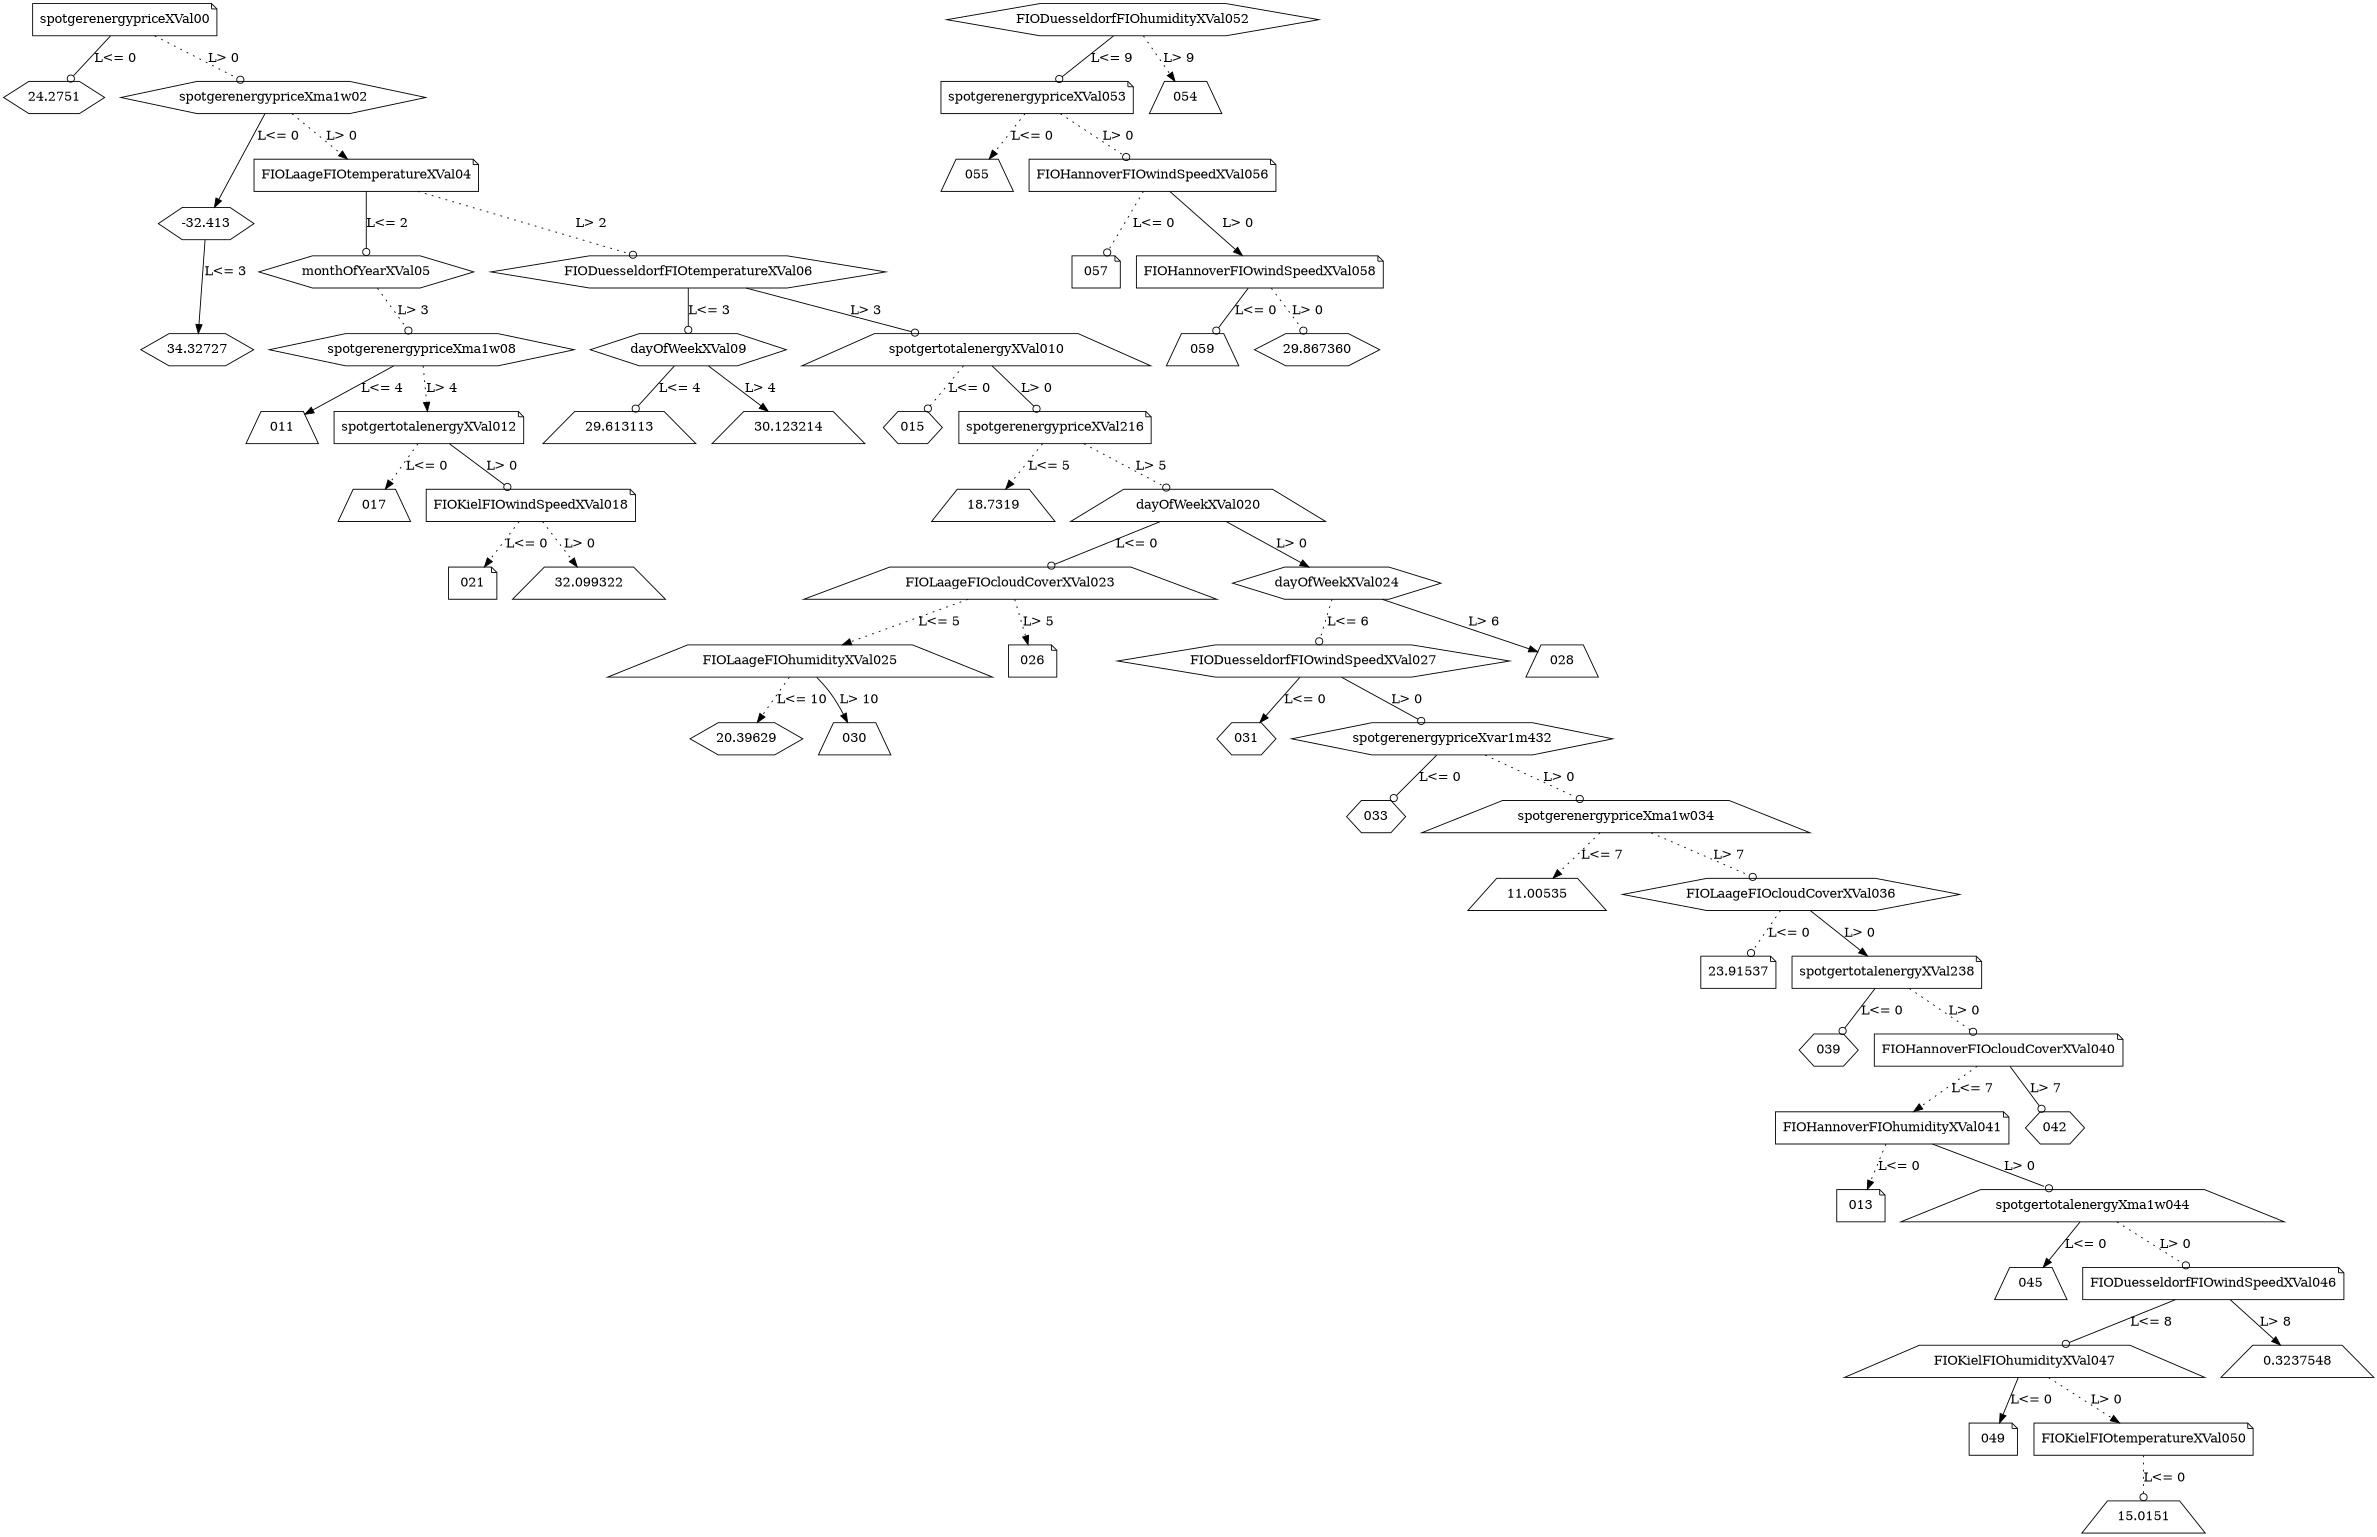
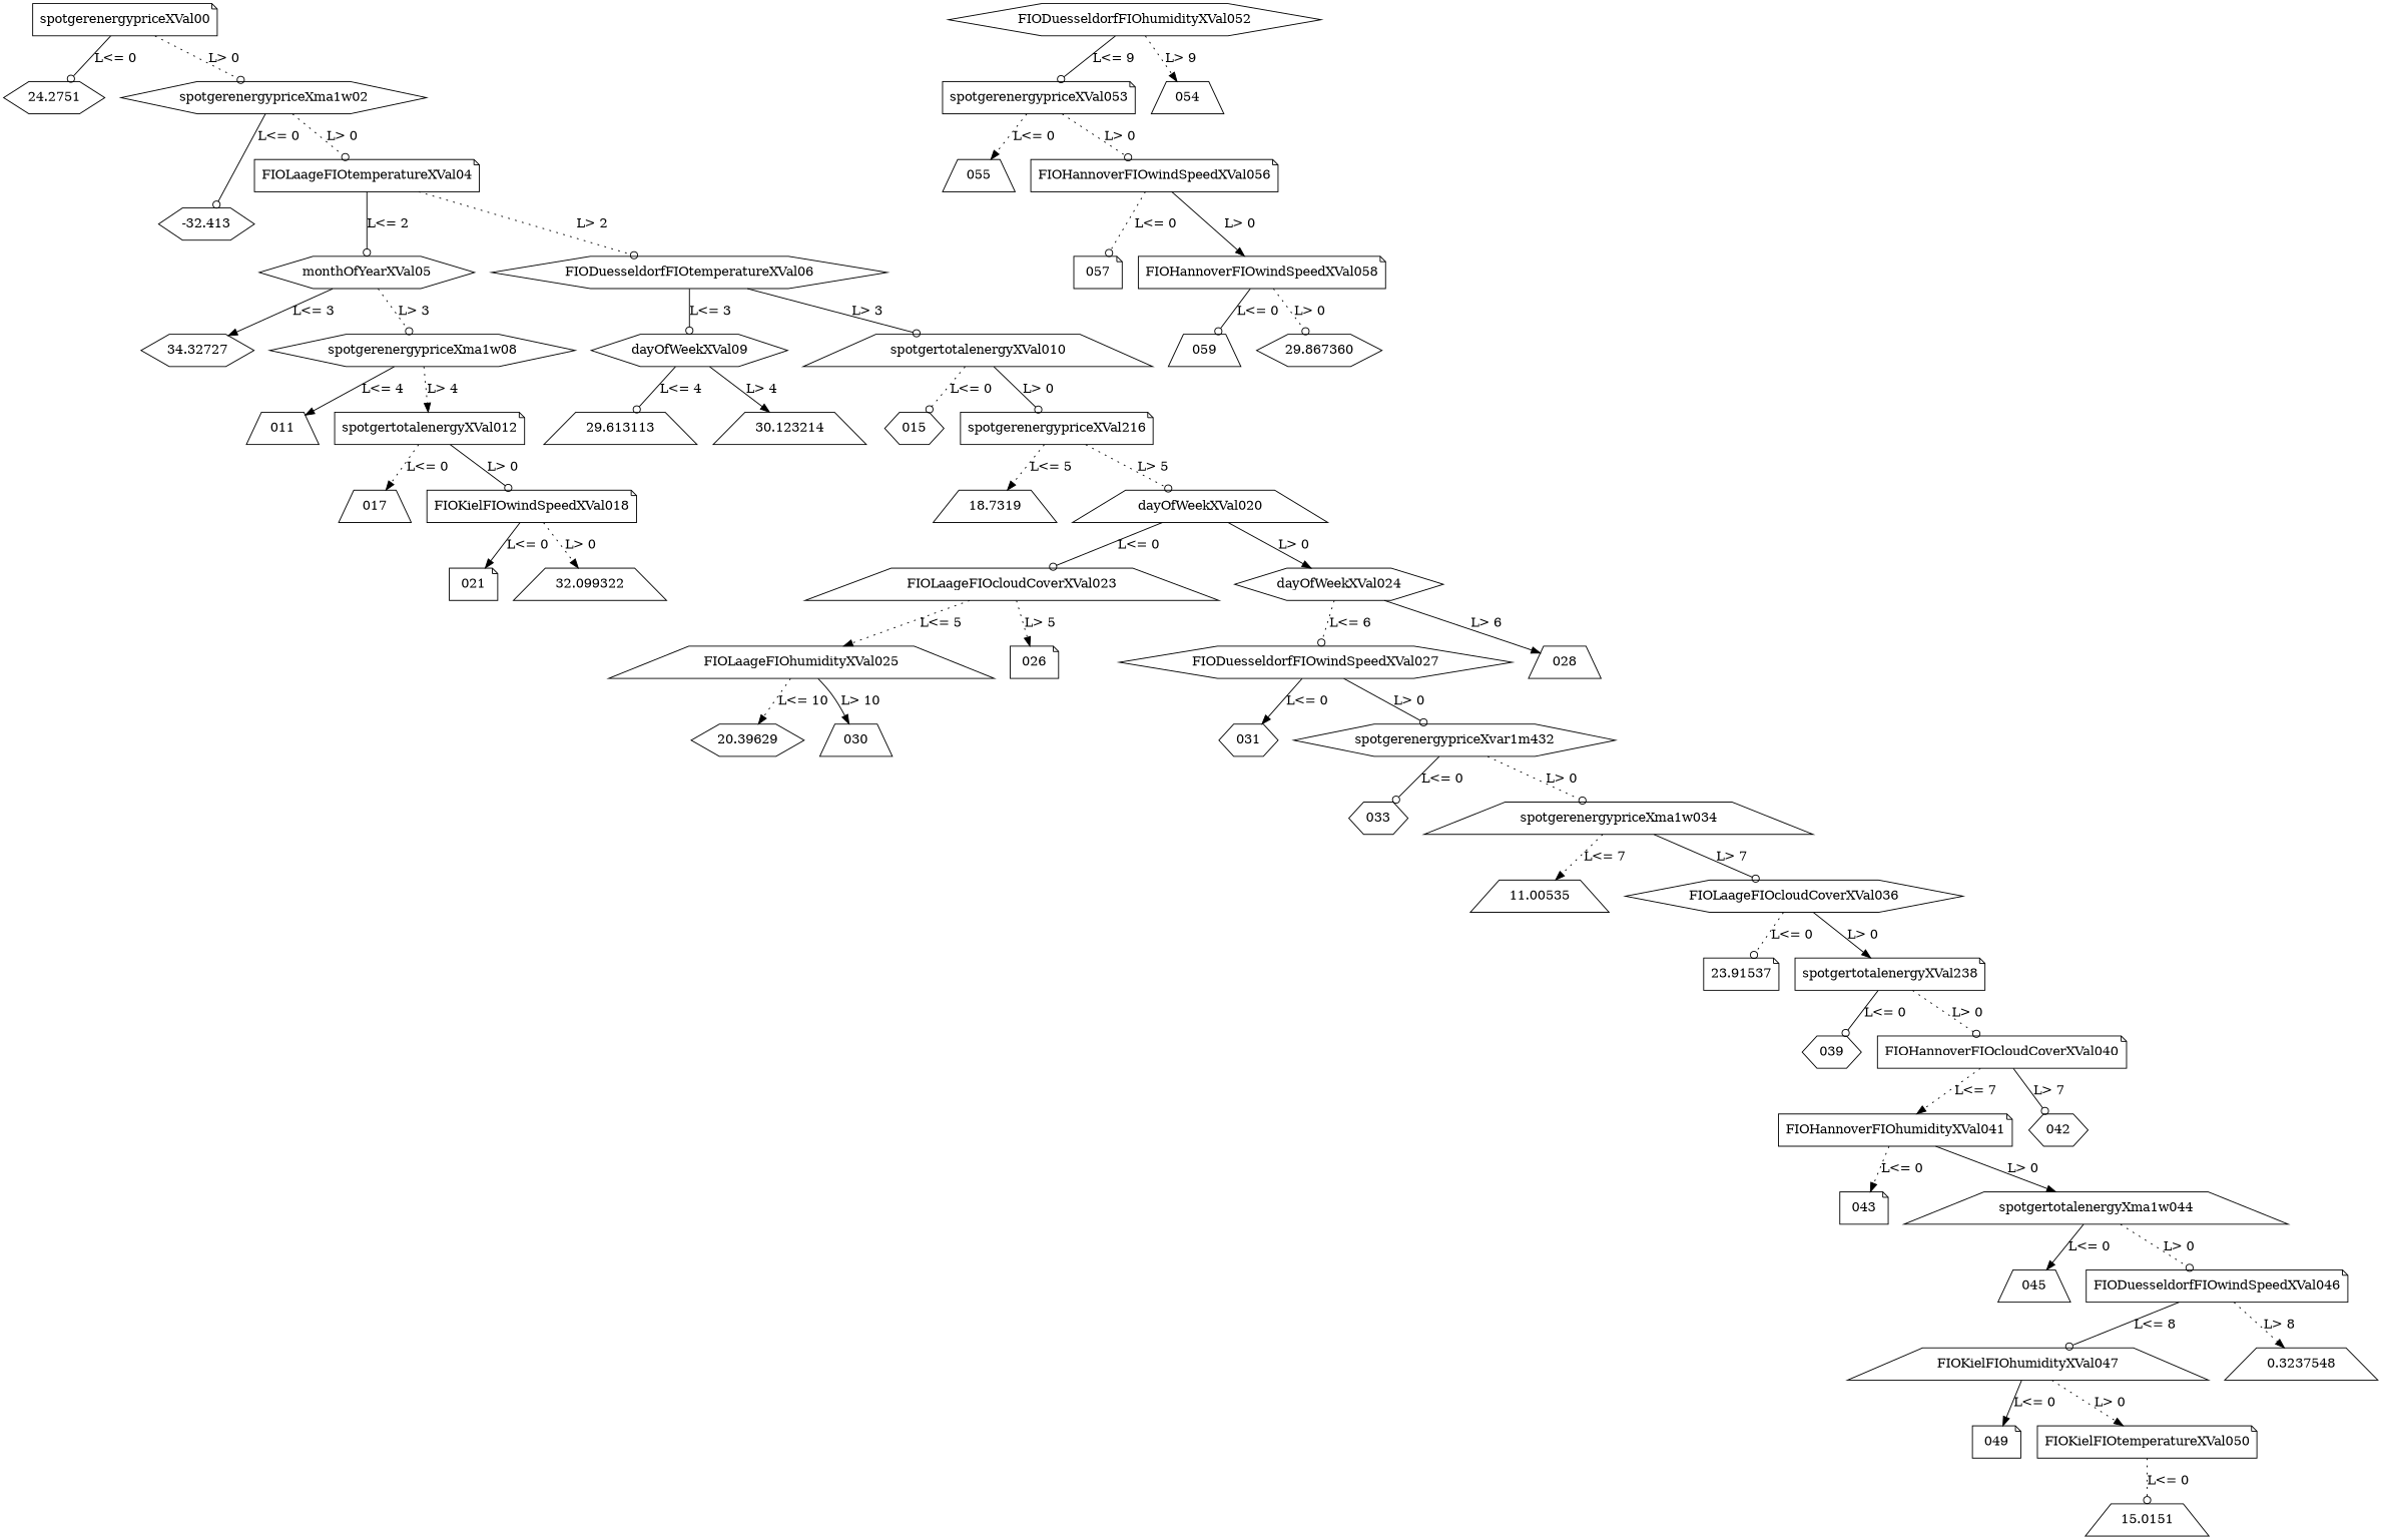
  digraph {
    node [shape=trapezium]
    edge [arrowhead=odot style=dotted]
    spotgerenergypriceXVal00 [shape=note]
    24.2751 [shape=hexagon]
    spotgerenergypriceXma1w02 [shape=hexagon]
    -32.413 [shape=hexagon]
    FIOLaageFIOtemperatureXVal04 [shape=note]
    monthOfYearXVal05 [shape=hexagon]
    FIODuesseldorfFIOtemperatureXVal06 [shape=hexagon]
    34.32727 [shape=hexagon]
    spotgerenergypriceXma1w08 [shape=hexagon]
    dayOfWeekXVal09 [shape=hexagon]
    spotgertotalenergyXVal010
    011
    spotgertotalenergyXVal012 [shape=note]
    29.613113
    30.123214
    015 [shape=hexagon]
    spotgerenergypriceXVal216 [shape=note]
    017
    FIOKielFIOwindSpeedXVal018 [shape=note]
    18.7319
    dayOfWeekXVal020
    021 [shape=note]
    32.099322
    FIOLaageFIOcloudCoverXVal023
    dayOfWeekXVal024 [shape=hexagon]
    FIOLaageFIOhumidityXVal025
    026 [shape=note]
    FIODuesseldorfFIOwindSpeedXVal027 [shape=hexagon]
    028
    20.39629 [shape=hexagon]
    030
    031 [shape=hexagon]
    spotgerenergypriceXvar1m432 [shape=hexagon]
    033 [shape=hexagon]
    spotgerenergypriceXma1w034
    11.00535
    FIOLaageFIOcloudCoverXVal036 [shape=hexagon]
    23.91537 [shape=note]
    spotgertotalenergyXVal238 [shape=note]
    039 [shape=hexagon]
    FIOHannoverFIOcloudCoverXVal040 [shape=note]
    FIOHannoverFIOhumidityXVal041 [shape=note]
    042 [shape=hexagon]
-   043 [shape=note label=013]
+   043 [shape=note]
    spotgertotalenergyXma1w044
    045
    FIODuesseldorfFIOwindSpeedXVal046 [shape=note]
    FIOKielFIOhumidityXVal047
    0.3237548
    049 [shape=note]
    FIOKielFIOtemperatureXVal050 [shape=note]
    15.0151
    FIODuesseldorfFIOhumidityXVal052 [shape=hexagon]
    spotgerenergypriceXVal053 [shape=note]
    054
    055
    FIOHannoverFIOwindSpeedXVal056 [shape=note]
    057 [shape=note]
    FIOHannoverFIOwindSpeedXVal058 [shape=note]
    059
    29.867360 [shape=hexagon]
    spotgerenergypriceXVal00 -> 24.2751 [label="L<= 0" style=solid]
    spotgerenergypriceXVal00 -> spotgerenergypriceXma1w02 [label="L> 0"]
-   spotgerenergypriceXma1w02 -> -32.413 [arrowhead=normal label="L<= 0" style=solid]
-   spotgerenergypriceXma1w02 -> FIOLaageFIOtemperatureXVal04 [arrowhead=normal label="L> 0"]
+   spotgerenergypriceXma1w02 -> -32.413 [label="L<= 0" style=solid]
+   spotgerenergypriceXma1w02 -> FIOLaageFIOtemperatureXVal04 [label="L> 0"]
    FIOLaageFIOtemperatureXVal04 -> monthOfYearXVal05 [label="L<= 2" style=solid]
    FIOLaageFIOtemperatureXVal04 -> FIODuesseldorfFIOtemperatureXVal06 [label="L> 2"]
-   -32.413 -> 34.32727 [arrowhead=normal label="L<= 3" style=solid]
+   monthOfYearXVal05 -> 34.32727 [arrowhead=normal label="L<= 3" style=solid]
    monthOfYearXVal05 -> spotgerenergypriceXma1w08 [label="L> 3"]
    FIODuesseldorfFIOtemperatureXVal06 -> dayOfWeekXVal09 [label="L<= 3" style=solid]
    FIODuesseldorfFIOtemperatureXVal06 -> spotgertotalenergyXVal010 [label="L> 3" style=solid]
    spotgerenergypriceXma1w08 -> 011 [arrowhead=normal label="L<= 4" style=solid]
    spotgerenergypriceXma1w08 -> spotgertotalenergyXVal012 [arrowhead=normal label="L> 4"]
    dayOfWeekXVal09 -> 29.613113 [label="L<= 4" style=solid]
    dayOfWeekXVal09 -> 30.123214 [arrowhead=normal label="L> 4" style=solid]
    spotgertotalenergyXVal010 -> 015 [label="L<= 0"]
    spotgertotalenergyXVal010 -> spotgerenergypriceXVal216 [label="L> 0" style=solid]
    spotgertotalenergyXVal012 -> 017 [arrowhead=normal label="L<= 0"]
    spotgertotalenergyXVal012 -> FIOKielFIOwindSpeedXVal018 [label="L> 0" style=solid]
    spotgerenergypriceXVal216 -> 18.7319 [arrowhead=normal label="L<= 5"]
    spotgerenergypriceXVal216 -> dayOfWeekXVal020 [label="L> 5"]
-   FIOKielFIOwindSpeedXVal018 -> 021 [arrowhead=normal label="L<= 0"]
+   FIOKielFIOwindSpeedXVal018 -> 021 [arrowhead=normal label="L<= 0" style=solid]
    FIOKielFIOwindSpeedXVal018 -> 32.099322 [arrowhead=normal label="L> 0"]
    dayOfWeekXVal020 -> FIOLaageFIOcloudCoverXVal023 [label="L<= 0" style=solid]
    dayOfWeekXVal020 -> dayOfWeekXVal024 [arrowhead=normal label="L> 0" style=solid]
    FIOLaageFIOcloudCoverXVal023 -> FIOLaageFIOhumidityXVal025 [arrowhead=normal label="L<= 5"]
    FIOLaageFIOcloudCoverXVal023 -> 026 [arrowhead=normal label="L> 5"]
    dayOfWeekXVal024 -> FIODuesseldorfFIOwindSpeedXVal027 [label="L<= 6"]
    dayOfWeekXVal024 -> 028 [arrowhead=normal label="L> 6" style=solid]
    FIOLaageFIOhumidityXVal025 -> 20.39629 [arrowhead=normal label="L<= 10"]
    FIOLaageFIOhumidityXVal025 -> 030 [arrowhead=normal label="L> 10" style=solid]
    FIODuesseldorfFIOwindSpeedXVal027 -> 031 [arrowhead=normal label="L<= 0" style=solid]
    FIODuesseldorfFIOwindSpeedXVal027 -> spotgerenergypriceXvar1m432 [label="L> 0" style=solid]
    spotgerenergypriceXvar1m432 -> 033 [label="L<= 0" style=solid]
    spotgerenergypriceXvar1m432 -> spotgerenergypriceXma1w034 [label="L> 0"]
    spotgerenergypriceXma1w034 -> 11.00535 [arrowhead=normal label="L<= 7"]
-   spotgerenergypriceXma1w034 -> FIOLaageFIOcloudCoverXVal036 [label="L> 7"]
+   spotgerenergypriceXma1w034 -> FIOLaageFIOcloudCoverXVal036 [label="L> 7" style=solid]
    FIOLaageFIOcloudCoverXVal036 -> 23.91537 [label="L<= 0"]
    FIOLaageFIOcloudCoverXVal036 -> spotgertotalenergyXVal238 [arrowhead=normal label="L> 0" style=solid]
    spotgertotalenergyXVal238 -> 039 [label="L<= 0" style=solid]
    spotgertotalenergyXVal238 -> FIOHannoverFIOcloudCoverXVal040 [label="L> 0"]
    FIOHannoverFIOcloudCoverXVal040 -> FIOHannoverFIOhumidityXVal041 [arrowhead=normal label="L<= 7"]
    FIOHannoverFIOcloudCoverXVal040 -> 042 [label="L> 7" style=solid]
    FIOHannoverFIOhumidityXVal041 -> 043 [arrowhead=normal label="L<= 0"]
-   FIOHannoverFIOhumidityXVal041 -> spotgertotalenergyXma1w044 [label="L> 0" style=solid]
+   FIOHannoverFIOhumidityXVal041 -> spotgertotalenergyXma1w044 [arrowhead=normal label="L> 0" style=solid]
    spotgertotalenergyXma1w044 -> 045 [arrowhead=normal label="L<= 0" style=solid]
    spotgertotalenergyXma1w044 -> FIODuesseldorfFIOwindSpeedXVal046 [label="L> 0"]
    FIODuesseldorfFIOwindSpeedXVal046 -> FIOKielFIOhumidityXVal047 [label="L<= 8" style=solid]
-   FIODuesseldorfFIOwindSpeedXVal046 -> 0.3237548 [arrowhead=normal label="L> 8" style=solid]
+   FIODuesseldorfFIOwindSpeedXVal046 -> 0.3237548 [arrowhead=normal label="L> 8"]
    FIOKielFIOhumidityXVal047 -> 049 [arrowhead=normal label="L<= 0" style=solid]
    FIOKielFIOhumidityXVal047 -> FIOKielFIOtemperatureXVal050 [arrowhead=normal label="L> 0"]
    FIOKielFIOtemperatureXVal050 -> 15.0151 [label="L<= 0"]
    FIODuesseldorfFIOhumidityXVal052 -> spotgerenergypriceXVal053 [label="L<= 9" style=solid]
    FIODuesseldorfFIOhumidityXVal052 -> 054 [arrowhead=normal label="L> 9"]
    spotgerenergypriceXVal053 -> 055 [arrowhead=normal label="L<= 0"]
    spotgerenergypriceXVal053 -> FIOHannoverFIOwindSpeedXVal056 [label="L> 0"]
    FIOHannoverFIOwindSpeedXVal056 -> 057 [label="L<= 0"]
    FIOHannoverFIOwindSpeedXVal056 -> FIOHannoverFIOwindSpeedXVal058 [arrowhead=normal label="L> 0" style=solid]
    FIOHannoverFIOwindSpeedXVal058 -> 059 [label="L<= 0" style=solid]
    FIOHannoverFIOwindSpeedXVal058 -> 29.867360 [label="L> 0"]
  }
